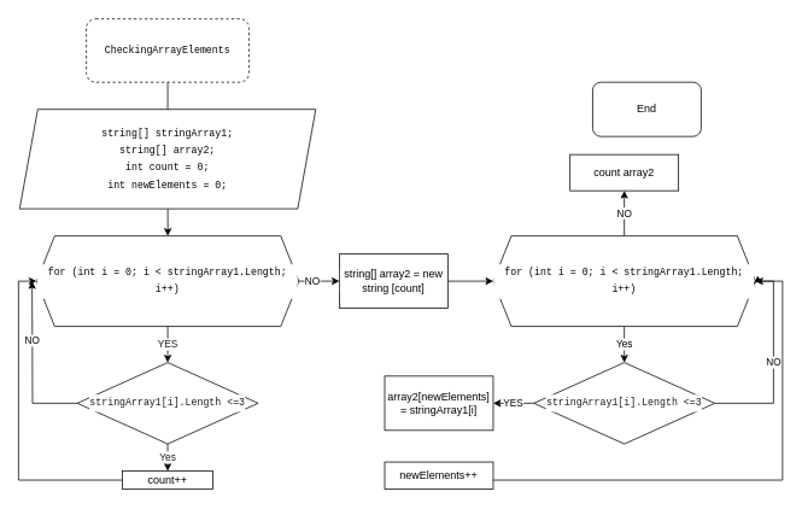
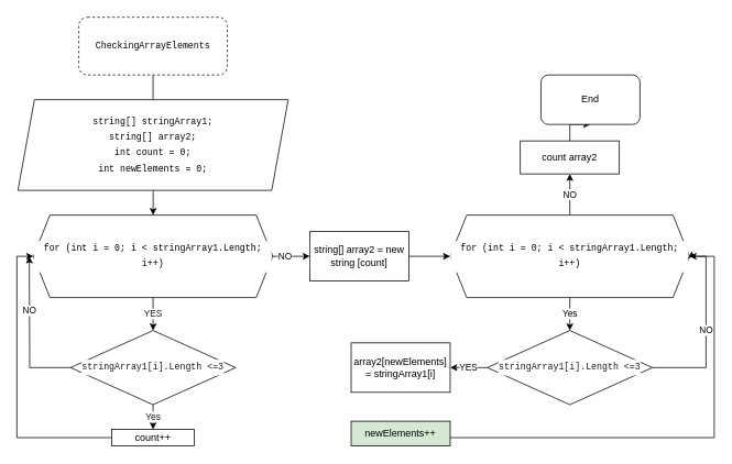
  <mxCell id="0" />
  <mxCell id="1" parent="0" />
  <mxCell id="2" value="" style="edgeStyle=orthogonalEdgeStyle;rounded=0;orthogonalLoop=1;jettySize=auto;html=1;entryX=0.5;entryY=0;entryDx=0;entryDy=0;" parent="1" source="3" edge="1" target="5"><mxGeometry relative="1" as="geometry"><mxPoint x="495" y="120" as="targetPoint" /><Array as="points"><mxPoint x="185" y="170" /></Array></mxGeometry></mxCell>
  <mxCell id="3" value="&lt;font style=&quot;font-size: 11px;&quot; color=&quot;#ffffff&quot;&gt;&lt;br&gt;&lt;/font&gt;&lt;div style=&quot;font-family: Consolas, &amp;quot;Courier New&amp;quot;, monospace; font-weight: normal; line-height: 19px; font-size: 11px;&quot;&gt;&lt;div style=&quot;&quot;&gt;&lt;span style=&quot;background-color: rgb(255, 255, 255);&quot;&gt;&lt;font style=&quot;font-size: 11px;&quot;&gt;CheckingArrayElements&lt;/font&gt;&lt;/span&gt;&lt;/div&gt;&lt;/div&gt;&lt;font style=&quot;font-size: 11px;&quot; color=&quot;#ffffff&quot;&gt;&lt;br&gt;&lt;/font&gt;" style="rounded=1;whiteSpace=wrap;html=1;dashed=1;" parent="1" vertex="1"><mxGeometry x="95" y="20" width="180" height="70" as="geometry" /></mxCell>
  <mxCell id="4" value="" style="edgeStyle=orthogonalEdgeStyle;rounded=0;orthogonalLoop=1;jettySize=auto;html=1;fontColor=#000000;" parent="1" source="5" target="8" edge="1"><mxGeometry relative="1" as="geometry" /></mxCell>
  <mxCell id="5" value="&lt;span style=&quot;background-color: rgb(255, 255, 255); font-size: 11px;&quot;&gt;&lt;font style=&quot;font-size: 11px;&quot;&gt;&lt;br&gt;&lt;/font&gt;&lt;/span&gt;&lt;div style=&quot;border-color: var(--border-color); font-style: normal; font-variant-ligatures: normal; font-variant-caps: normal; font-weight: 400; letter-spacing: normal; orphans: 2; text-align: center; text-indent: 0px; text-transform: none; widows: 2; word-spacing: 0px; -webkit-text-stroke-width: 0px; text-decoration-thickness: initial; text-decoration-style: initial; text-decoration-color: initial; font-family: Consolas, &amp;quot;Courier New&amp;quot;, monospace; line-height: 19px; font-size: 11px;&quot;&gt;&lt;span style=&quot;background-color: rgb(255, 255, 255);&quot;&gt;&lt;font style=&quot;font-size: 11px;&quot;&gt;string[]&lt;span&gt;&amp;nbsp;&lt;/span&gt;&lt;span style=&quot;border-color: var(--border-color);&quot;&gt;stringArray1;&lt;/span&gt;&lt;/font&gt;&lt;/span&gt;&lt;/div&gt;&lt;div style=&quot;border-color: var(--border-color); font-style: normal; font-variant-ligatures: normal; font-variant-caps: normal; font-weight: 400; letter-spacing: normal; orphans: 2; text-align: center; text-indent: 0px; text-transform: none; widows: 2; word-spacing: 0px; -webkit-text-stroke-width: 0px; text-decoration-thickness: initial; text-decoration-style: initial; text-decoration-color: initial; font-family: Consolas, &amp;quot;Courier New&amp;quot;, monospace; line-height: 19px; font-size: 11px;&quot;&gt;&lt;div style=&quot;border-color: var(--border-color); line-height: 19px;&quot;&gt;&lt;span style=&quot;background-color: rgb(255, 255, 255);&quot;&gt;&lt;font style=&quot;font-size: 11px;&quot;&gt;string[]&lt;span&gt;&amp;nbsp;&lt;/span&gt;&lt;span style=&quot;border-color: var(--border-color);&quot;&gt;array2;&lt;/span&gt;&lt;/font&gt;&lt;/span&gt;&lt;/div&gt;&lt;div style=&quot;border-color: var(--border-color); line-height: 19px;&quot;&gt;&lt;font style=&quot;border-color: var(--border-color); background-color: rgb(255, 255, 255); font-size: 11px;&quot;&gt;int count = 0;&lt;/font&gt;&lt;/div&gt;&lt;div style=&quot;border-color: var(--border-color); line-height: 19px;&quot;&gt;&lt;font style=&quot;border-color: var(--border-color); background-color: rgb(255, 255, 255); font-size: 11px;&quot;&gt;int newElements = 0;&lt;/font&gt;&lt;/div&gt;&lt;/div&gt;&lt;span style=&quot;background-color: rgb(255, 255, 255); font-size: 11px;&quot;&gt;&lt;br&gt;&lt;/span&gt;" style="shape=parallelogram;perimeter=parallelogramPerimeter;whiteSpace=wrap;html=1;fixedSize=1;labelBackgroundColor=#FFFFFF;fontColor=#000000;" parent="1" vertex="1"><mxGeometry x="21.25" y="120" width="327.5" height="110" as="geometry" /></mxCell>
  <mxCell id="6" value="YES" style="edgeStyle=orthogonalEdgeStyle;rounded=0;orthogonalLoop=1;jettySize=auto;html=1;fontColor=#1A1A1A;" parent="1" source="8" target="11" edge="1"><mxGeometry relative="1" as="geometry" /></mxCell>
  <mxCell id="7" value="NO" style="edgeStyle=orthogonalEdgeStyle;rounded=0;orthogonalLoop=1;jettySize=auto;html=1;" edge="1" parent="1" source="8" target="15"><mxGeometry x="-0.333" relative="1" as="geometry"><Array as="points"><mxPoint x="355" y="310" /><mxPoint x="355" y="310" /></Array><mxPoint as="offset" /></mxGeometry></mxCell>
  <mxCell id="8" value="&lt;div style=&quot;font-family: Consolas, &amp;quot;Courier New&amp;quot;, monospace; line-height: 19px;&quot;&gt;&lt;span style=&quot;background-color: rgb(255, 255, 255);&quot;&gt;&lt;font style=&quot;font-size: 11px;&quot;&gt;for (int i = 0; i &amp;lt; stringArray1.Length; i++)&lt;/font&gt;&lt;/span&gt;&lt;/div&gt;" style="shape=hexagon;perimeter=hexagonPerimeter2;whiteSpace=wrap;html=1;fixedSize=1;labelBackgroundColor=#FFFFFF;fontColor=#000000;" parent="1" vertex="1"><mxGeometry x="40" y="260" width="290" height="100" as="geometry" /></mxCell>
  <mxCell id="9" value="Yes" style="edgeStyle=orthogonalEdgeStyle;rounded=0;orthogonalLoop=1;jettySize=auto;html=1;fontSize=11;fontColor=#1A1A1A;" parent="1" source="11" target="13" edge="1"><mxGeometry relative="1" as="geometry"><mxPoint x="495" y="540" as="targetPoint" /></mxGeometry></mxCell>
  <mxCell id="10" value="NO" style="edgeStyle=orthogonalEdgeStyle;rounded=0;orthogonalLoop=1;jettySize=auto;html=1;" edge="1" parent="1" source="11"><mxGeometry x="0.294" relative="1" as="geometry"><mxPoint x="35" y="310" as="targetPoint" /><mxPoint as="offset" /></mxGeometry></mxCell>
  <mxCell id="11" value="&lt;div style=&quot;font-family: Consolas, &amp;quot;Courier New&amp;quot;, monospace; line-height: 19px;&quot;&gt;&lt;span style=&quot;background-color: rgb(255, 255, 255);&quot;&gt;&lt;font style=&quot;font-size: 11px;&quot; color=&quot;#1a1a1a&quot;&gt;stringArray1[i].Length &amp;lt;=3&lt;/font&gt;&lt;/span&gt;&lt;/div&gt;" style="rhombus;whiteSpace=wrap;html=1;labelBackgroundColor=#FFFFFF;fontColor=#000000;" parent="1" vertex="1"><mxGeometry x="85" y="400" width="200" height="90" as="geometry" /></mxCell>
  <mxCell id="12" style="edgeStyle=orthogonalEdgeStyle;rounded=0;orthogonalLoop=1;jettySize=auto;html=1;entryX=0;entryY=0.5;entryDx=0;entryDy=0;" edge="1" parent="1" source="13" target="8"><mxGeometry relative="1" as="geometry"><mxPoint x="15" y="310" as="targetPoint" /><Array as="points"><mxPoint x="20" y="530" /><mxPoint x="20" y="310" /></Array></mxGeometry></mxCell>
  <mxCell id="13" value="count++" style="rounded=0;whiteSpace=wrap;html=1;" vertex="1" parent="1"><mxGeometry x="135" y="520" width="100" height="20" as="geometry" /></mxCell>
  <mxCell id="14" value="" style="edgeStyle=orthogonalEdgeStyle;rounded=0;orthogonalLoop=1;jettySize=auto;html=1;" edge="1" parent="1" source="15" target="18"><mxGeometry relative="1" as="geometry" /></mxCell>
  <mxCell id="15" value="string[] array2 = new string [count]" style="whiteSpace=wrap;html=1;fontColor=#000000;labelBackgroundColor=#FFFFFF;" vertex="1" parent="1"><mxGeometry x="375" y="280" width="120" height="60" as="geometry" /></mxCell>
  <mxCell id="16" value="Yes" style="edgeStyle=orthogonalEdgeStyle;rounded=0;orthogonalLoop=1;jettySize=auto;html=1;" edge="1" parent="1" source="18" target="21"><mxGeometry relative="1" as="geometry" /></mxCell>
  <mxCell id="17" value="NO" style="edgeStyle=orthogonalEdgeStyle;rounded=0;orthogonalLoop=1;jettySize=auto;html=1;" edge="1" parent="1" source="18" target="26"><mxGeometry relative="1" as="geometry" /></mxCell>
  <mxCell id="18" value="&lt;div style=&quot;font-family: Consolas, &amp;quot;Courier New&amp;quot;, monospace; line-height: 19px;&quot;&gt;&lt;span style=&quot;background-color: rgb(255, 255, 255);&quot;&gt;&lt;font style=&quot;font-size: 11px;&quot;&gt;for (int i = 0; i &amp;lt; stringArray1.Length; i++)&lt;/font&gt;&lt;/span&gt;&lt;/div&gt;" style="shape=hexagon;perimeter=hexagonPerimeter2;whiteSpace=wrap;html=1;fixedSize=1;labelBackgroundColor=#FFFFFF;fontColor=#000000;" vertex="1" parent="1"><mxGeometry x="545" y="260" width="290" height="100" as="geometry" /></mxCell>
  <mxCell id="19" value="YES" style="edgeStyle=orthogonalEdgeStyle;rounded=0;orthogonalLoop=1;jettySize=auto;html=1;" edge="1" parent="1" source="21" target="22"><mxGeometry relative="1" as="geometry" /></mxCell>
  <mxCell id="20" value="NO" style="edgeStyle=orthogonalEdgeStyle;rounded=0;orthogonalLoop=1;jettySize=auto;html=1;entryX=1;entryY=0.5;entryDx=0;entryDy=0;" edge="1" parent="1" source="21" target="18"><mxGeometry relative="1" as="geometry"><mxPoint x="815" y="370" as="targetPoint" /><Array as="points"><mxPoint x="855" y="445" /><mxPoint x="855" y="310" /></Array></mxGeometry></mxCell>
  <mxCell id="21" value="&lt;div style=&quot;font-family: Consolas, &amp;quot;Courier New&amp;quot;, monospace; line-height: 19px;&quot;&gt;&lt;span style=&quot;background-color: rgb(255, 255, 255);&quot;&gt;&lt;font style=&quot;font-size: 11px;&quot; color=&quot;#1a1a1a&quot;&gt;stringArray1[i].Length &amp;lt;=3&lt;/font&gt;&lt;/span&gt;&lt;/div&gt;" style="rhombus;whiteSpace=wrap;html=1;labelBackgroundColor=#FFFFFF;fontColor=#000000;" vertex="1" parent="1"><mxGeometry x="590" y="400" width="200" height="90" as="geometry" /></mxCell>
  <mxCell id="22" value="array2[newElements] = stringArray1[i]" style="rounded=0;whiteSpace=wrap;html=1;" vertex="1" parent="1"><mxGeometry x="425" y="415" width="120" height="60" as="geometry" /></mxCell>
  <mxCell id="23" style="edgeStyle=orthogonalEdgeStyle;rounded=0;orthogonalLoop=1;jettySize=auto;html=1;entryX=1.009;entryY=0.438;entryDx=0;entryDy=0;entryPerimeter=0;" edge="1" parent="1" source="24" target="18"><mxGeometry relative="1" as="geometry"><Array as="points"><mxPoint x="865" y="530" /><mxPoint x="865" y="310" /><mxPoint x="838" y="310" /></Array></mxGeometry></mxCell>
- <mxCell id="24" value="newElements++" style="rounded=0;whiteSpace=wrap;html=1;" vertex="1" parent="1"><mxGeometry x="425" y="510" width="120" height="30" as="geometry" /></mxCell>
+ <mxCell id="24" value="newElements++" style="rounded=0;whiteSpace=wrap;html=1;fillColor=#d5e8d4;" vertex="1" parent="1"><mxGeometry x="425" y="510" width="120" height="30" as="geometry" /></mxCell>
+ <mxCell id="25" value="" style="edgeStyle=orthogonalEdgeStyle;rounded=0;orthogonalLoop=1;jettySize=auto;html=1;" edge="1" parent="1" source="26" target="27"><mxGeometry relative="1" as="geometry" /></mxCell>
  <mxCell id="26" value="count array2" style="rounded=0;whiteSpace=wrap;html=1;" vertex="1" parent="1"><mxGeometry x="630" y="170" width="120" height="40" as="geometry" /></mxCell>
  <mxCell id="27" value="End" style="rounded=1;whiteSpace=wrap;html=1;" vertex="1" parent="1"><mxGeometry x="655" y="90" width="120" height="60" as="geometry" /></mxCell>
